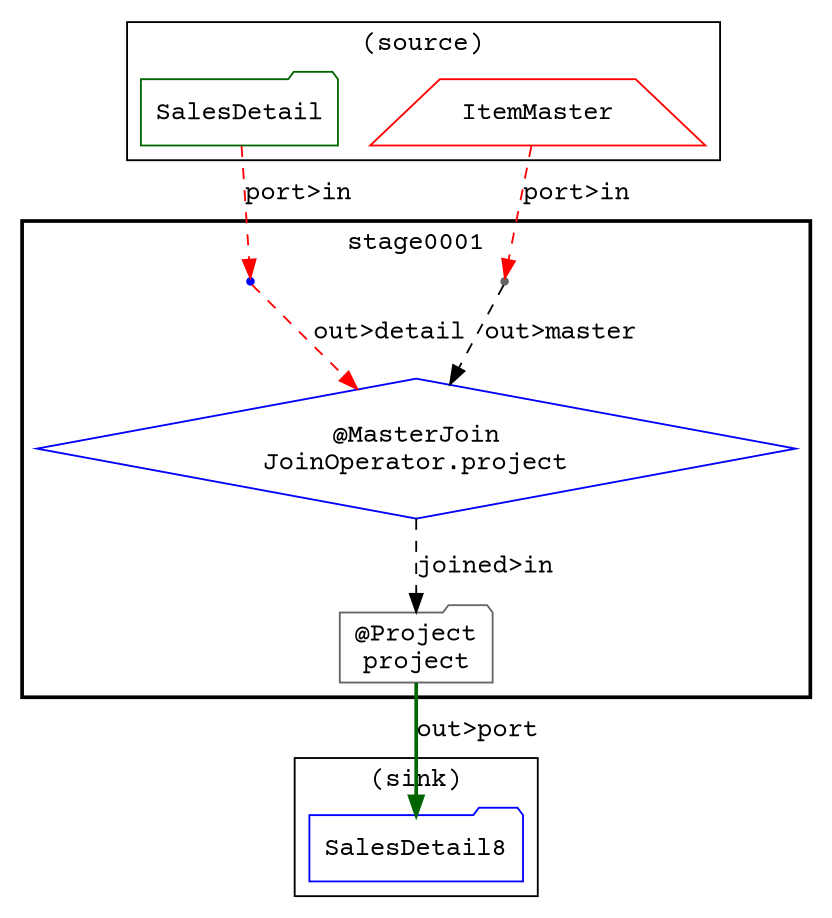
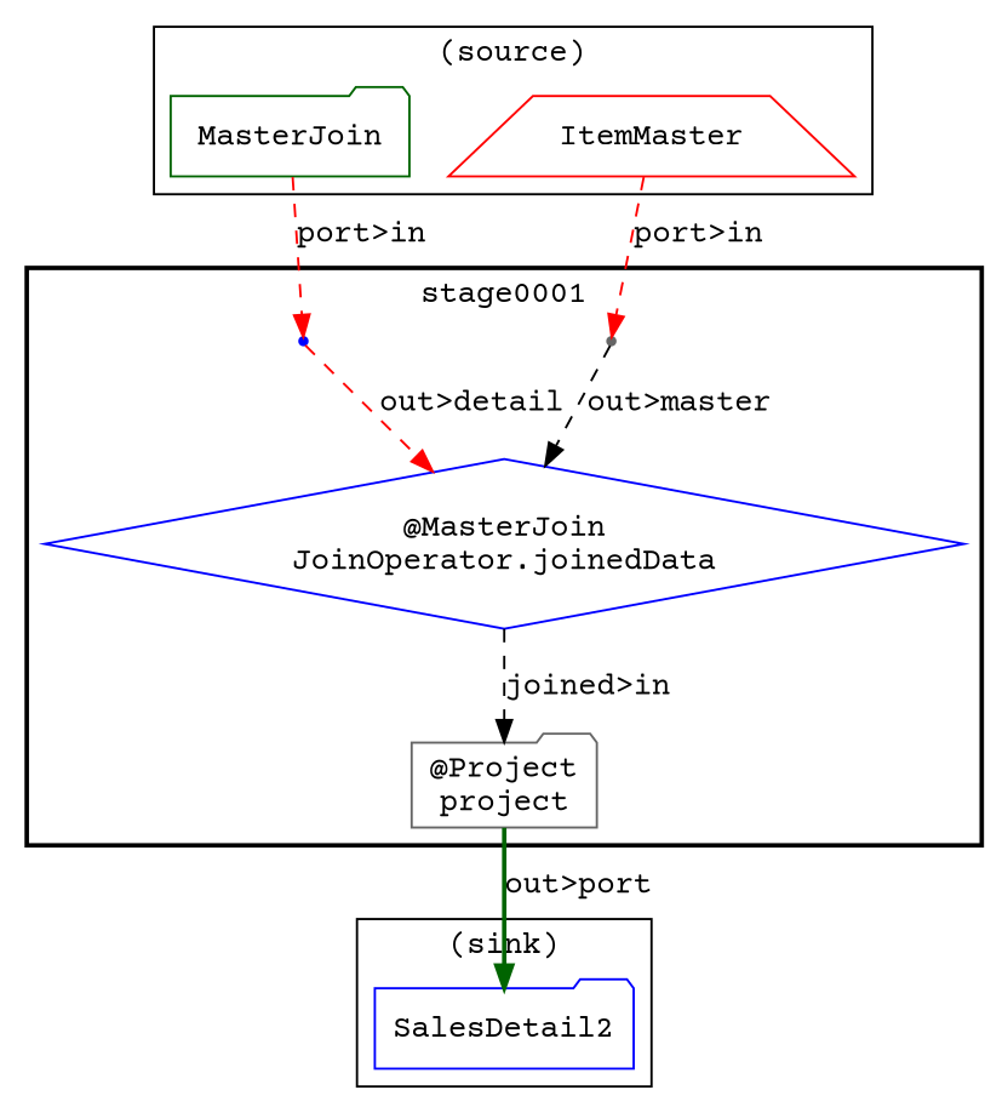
  digraph {
    fontname="Courier Prime"
    node [color=blue fontname="Courier Prime" shape=folder]
    edge [color=red fontname="Courier Prime" style=dashed]
-   n1 [color=darkgreen label=SalesDetail]
+   n1 [color=darkgreen label=MasterJoin]
    n2 [color=red label=ItemMaster shape=trapezium]
-   n3 [label=SalesDetail8]
+   n3 [label=SalesDetail2]
    "ad2ef117-e31f-41fc-9004-935c44f68d90" [shape=point]
    "c2d33c74-4a80-4092-8ff4-4d0c31582fb9" [color=gray40 shape=point]
    n6 [color=gray40 label="@Project\nproject"]
-   n7 [label="@MasterJoin\nJoinOperator.project" shape=diamond]
+   n7 [label="@MasterJoin\nJoinOperator.joinedData" shape=diamond]
    subgraph cluster_1 {
      label="(source)"
      n1
      n2
    }
    subgraph cluster_2 {
      label="(sink)"
      n3
    }
    subgraph cluster_3 {
      label=stage0001
      style=bold
      "ad2ef117-e31f-41fc-9004-935c44f68d90"
      "c2d33c74-4a80-4092-8ff4-4d0c31582fb9"
      n6
      n7
    }
    n1 -> "ad2ef117-e31f-41fc-9004-935c44f68d90" [label="port>in"]
    n2 -> "c2d33c74-4a80-4092-8ff4-4d0c31582fb9" [label="port>in"]
    "ad2ef117-e31f-41fc-9004-935c44f68d90" -> n7 [label="out>detail"]
    "c2d33c74-4a80-4092-8ff4-4d0c31582fb9" -> n7 [color=black label="out>master"]
    n6 -> n3 [color=darkgreen label="out>port" style=bold]
    n7 -> n6 [color=black label="joined>in"]
  }
